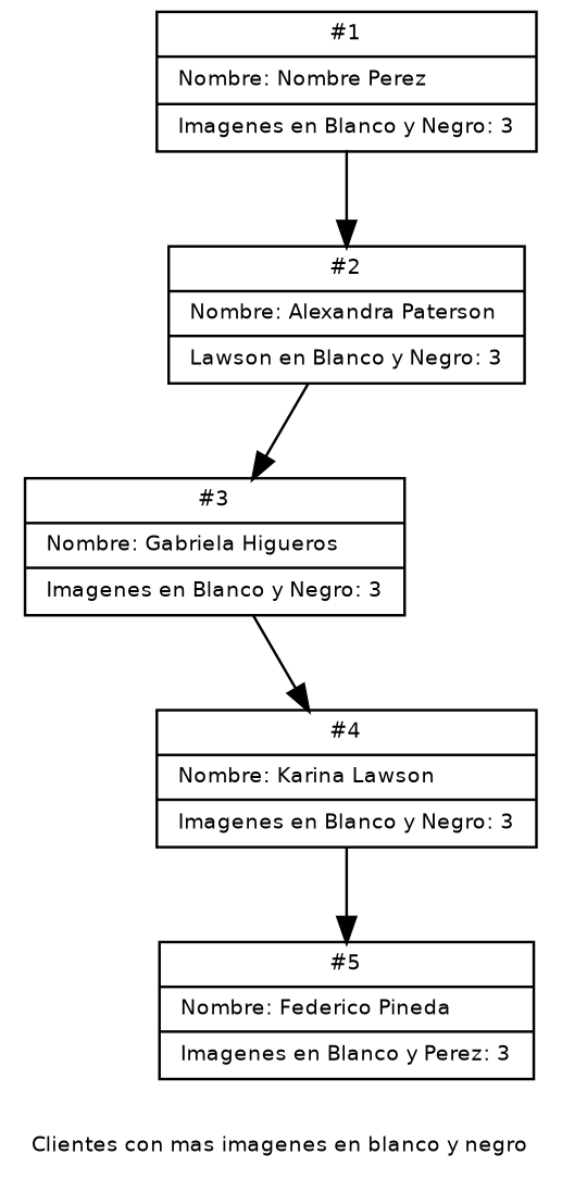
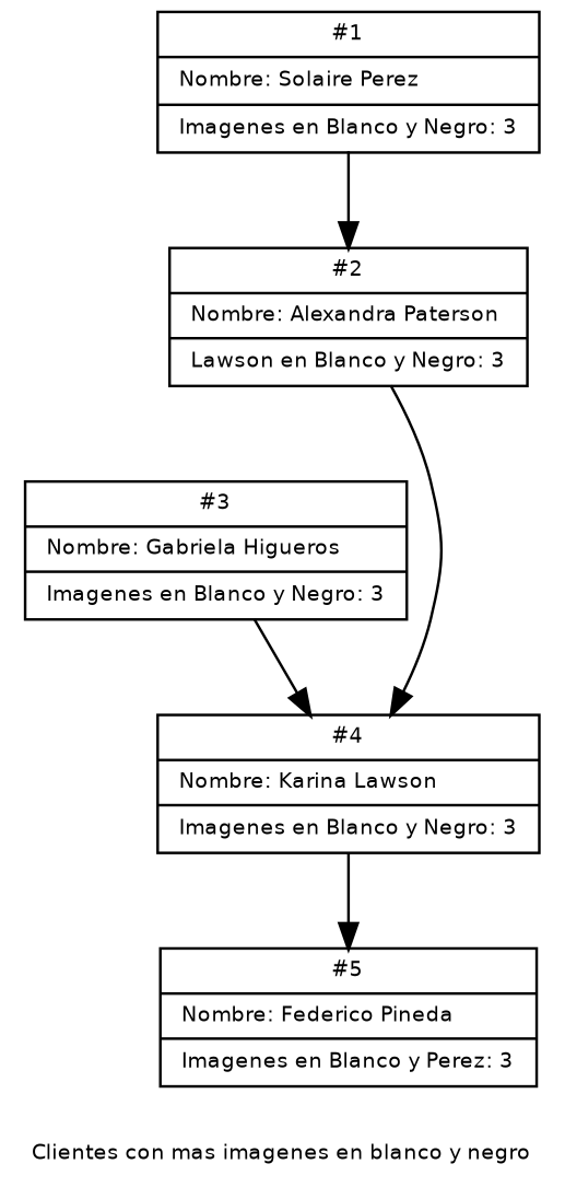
  digraph {
    fontname="DejaVu Sans"
    fontsize=8
    label="Clientes con mas imagenes en blanco y negro"
    rankdir=TB
    node [fontname="DejaVu Sans" fontsize=8 shape=record]
    edge [fontname="DejaVu Sans"]
-   n1 [label="{#1 | Nombre: Nombre Perez\l| Imagenes en Blanco y Negro: 3\l}"]
+   n1 [label="{#1 | Nombre: Solaire Perez\l| Imagenes en Blanco y Negro: 3\l}"]
    n2 [label="{#2 | Nombre: Alexandra  Paterson\l| Lawson en Blanco y Negro: 3\l}"]
    n3 [label="{#3 | Nombre: Gabriela Higueros\l| Imagenes en Blanco y Negro: 3\l}"]
    n4 [label="{#4 | Nombre: Karina  Lawson\l| Imagenes en Blanco y Negro: 3\l}"]
    n5 [label="{#5 | Nombre: Federico Pineda\l| Imagenes en Blanco y Perez: 3\l}"]
    n1 -> n2
-   n2 -> n3
+   n2 -> n4
    n3 -> n4
    n4 -> n5
  }
